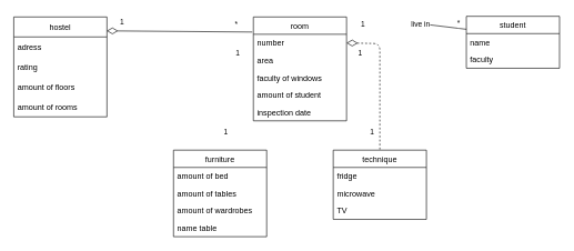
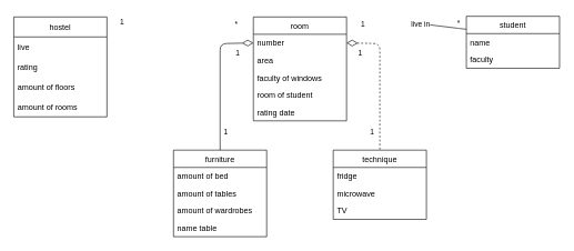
  <mxCell id="0" />
  <mxCell id="1" parent="0" />
  <mxCell id="2" value="room" style="swimlane;fontStyle=0;childLayout=stackLayout;horizontal=1;startSize=26;fillColor=none;horizontalStack=0;resizeParent=1;resizeParentMax=0;resizeLast=0;collapsible=1;marginBottom=0;" parent="1" vertex="1"><mxGeometry x="380" y="25" width="140" height="156" as="geometry" /></mxCell>
  <mxCell id="3" value="number" style="text;strokeColor=none;fillColor=none;align=left;verticalAlign=top;spacingLeft=4;spacingRight=4;overflow=hidden;rotatable=0;points=[[0,0.5],[1,0.5]];portConstraint=eastwest;" parent="2" vertex="1"><mxGeometry y="26" width="140" height="26" as="geometry" /></mxCell>
  <mxCell id="4" value="area" style="text;strokeColor=none;fillColor=none;align=left;verticalAlign=top;spacingLeft=4;spacingRight=4;overflow=hidden;rotatable=0;points=[[0,0.5],[1,0.5]];portConstraint=eastwest;" parent="2" vertex="1"><mxGeometry y="52" width="140" height="26" as="geometry" /></mxCell>
  <mxCell id="5" value="faculty of windows" style="text;strokeColor=none;fillColor=none;align=left;verticalAlign=top;spacingLeft=4;spacingRight=4;overflow=hidden;rotatable=0;points=[[0,0.5],[1,0.5]];portConstraint=eastwest;" parent="2" vertex="1"><mxGeometry y="78" width="140" height="26" as="geometry" /></mxCell>
- <mxCell id="6" value="amount of student" style="text;strokeColor=none;fillColor=none;align=left;verticalAlign=top;spacingLeft=4;spacingRight=4;overflow=hidden;rotatable=0;points=[[0,0.5],[1,0.5]];portConstraint=eastwest;" parent="2" vertex="1"><mxGeometry y="104" width="140" height="26" as="geometry" /></mxCell>
- <mxCell id="7" value="inspection date" style="text;strokeColor=none;fillColor=none;align=left;verticalAlign=top;spacingLeft=4;spacingRight=4;overflow=hidden;rotatable=0;points=[[0,0.5],[1,0.5]];portConstraint=eastwest;" parent="2" vertex="1"><mxGeometry y="130" width="140" height="26" as="geometry" /></mxCell>
+ <mxCell id="6" value="room of student" style="text;strokeColor=none;fillColor=none;align=left;verticalAlign=top;spacingLeft=4;spacingRight=4;overflow=hidden;rotatable=0;points=[[0,0.5],[1,0.5]];portConstraint=eastwest;" parent="2" vertex="1"><mxGeometry y="104" width="140" height="26" as="geometry" /></mxCell>
+ <mxCell id="7" value="rating date" style="text;strokeColor=none;fillColor=none;align=left;verticalAlign=top;spacingLeft=4;spacingRight=4;overflow=hidden;rotatable=0;points=[[0,0.5],[1,0.5]];portConstraint=eastwest;" parent="2" vertex="1"><mxGeometry y="130" width="140" height="26" as="geometry" /></mxCell>
  <mxCell id="8" value="hostel" style="swimlane;fontStyle=0;childLayout=stackLayout;horizontal=1;startSize=30;horizontalStack=0;resizeParent=1;resizeParentMax=0;resizeLast=0;collapsible=1;marginBottom=0;" parent="1" vertex="1"><mxGeometry x="20" y="25" width="140" height="150" as="geometry" /></mxCell>
- <mxCell id="9" value="adress" style="text;strokeColor=none;fillColor=none;align=left;verticalAlign=middle;spacingLeft=4;spacingRight=4;overflow=hidden;points=[[0,0.5],[1,0.5]];portConstraint=eastwest;rotatable=0;" parent="8" vertex="1"><mxGeometry y="30" width="140" height="30" as="geometry" /></mxCell>
+ <mxCell id="9" value="live" style="text;strokeColor=none;fillColor=none;align=left;verticalAlign=middle;spacingLeft=4;spacingRight=4;overflow=hidden;points=[[0,0.5],[1,0.5]];portConstraint=eastwest;rotatable=0;" parent="8" vertex="1"><mxGeometry y="30" width="140" height="30" as="geometry" /></mxCell>
  <mxCell id="10" value="rating" style="text;strokeColor=none;fillColor=none;align=left;verticalAlign=middle;spacingLeft=4;spacingRight=4;overflow=hidden;points=[[0,0.5],[1,0.5]];portConstraint=eastwest;rotatable=0;" parent="8" vertex="1"><mxGeometry y="60" width="140" height="30" as="geometry" /></mxCell>
  <mxCell id="11" value="amount of floors" style="text;strokeColor=none;fillColor=none;align=left;verticalAlign=middle;spacingLeft=4;spacingRight=4;overflow=hidden;points=[[0,0.5],[1,0.5]];portConstraint=eastwest;rotatable=0;" parent="8" vertex="1"><mxGeometry y="90" width="140" height="30" as="geometry" /></mxCell>
  <mxCell id="12" value="amount of rooms" style="text;strokeColor=none;fillColor=none;align=left;verticalAlign=middle;spacingLeft=4;spacingRight=4;overflow=hidden;points=[[0,0.5],[1,0.5]];portConstraint=eastwest;rotatable=0;" parent="8" vertex="1"><mxGeometry y="120" width="140" height="30" as="geometry" /></mxCell>
  <mxCell id="13" value="furniture" style="swimlane;fontStyle=0;childLayout=stackLayout;horizontal=1;startSize=26;fillColor=none;horizontalStack=0;resizeParent=1;resizeParentMax=0;resizeLast=0;collapsible=1;marginBottom=0;" parent="1" vertex="1"><mxGeometry x="260" y="225" width="140" height="130" as="geometry" /></mxCell>
  <mxCell id="14" value="amount of bed" style="text;strokeColor=none;fillColor=none;align=left;verticalAlign=top;spacingLeft=4;spacingRight=4;overflow=hidden;rotatable=0;points=[[0,0.5],[1,0.5]];portConstraint=eastwest;" parent="13" vertex="1"><mxGeometry y="26" width="140" height="26" as="geometry" /></mxCell>
  <mxCell id="15" value="amount of tables" style="text;strokeColor=none;fillColor=none;align=left;verticalAlign=top;spacingLeft=4;spacingRight=4;overflow=hidden;rotatable=0;points=[[0,0.5],[1,0.5]];portConstraint=eastwest;" parent="13" vertex="1"><mxGeometry y="52" width="140" height="26" as="geometry" /></mxCell>
  <mxCell id="16" value="amount of wardrobes" style="text;strokeColor=none;fillColor=none;align=left;verticalAlign=top;spacingLeft=4;spacingRight=4;overflow=hidden;rotatable=0;points=[[0,0.5],[1,0.5]];portConstraint=eastwest;" parent="13" vertex="1"><mxGeometry y="78" width="140" height="26" as="geometry" /></mxCell>
  <mxCell id="17" value="name table" style="text;strokeColor=none;fillColor=none;align=left;verticalAlign=top;spacingLeft=4;spacingRight=4;overflow=hidden;rotatable=0;points=[[0,0.5],[1,0.5]];portConstraint=eastwest;" parent="13" vertex="1"><mxGeometry y="104" width="140" height="26" as="geometry" /></mxCell>
  <mxCell id="18" value="technique" style="swimlane;fontStyle=0;childLayout=stackLayout;horizontal=1;startSize=26;fillColor=none;horizontalStack=0;resizeParent=1;resizeParentMax=0;resizeLast=0;collapsible=1;marginBottom=0;" parent="1" vertex="1"><mxGeometry x="500" y="225" width="140" height="104" as="geometry" /></mxCell>
  <mxCell id="19" value="fridge" style="text;strokeColor=none;fillColor=none;align=left;verticalAlign=top;spacingLeft=4;spacingRight=4;overflow=hidden;rotatable=0;points=[[0,0.5],[1,0.5]];portConstraint=eastwest;" parent="18" vertex="1"><mxGeometry y="26" width="140" height="26" as="geometry" /></mxCell>
  <mxCell id="20" value="microwave" style="text;strokeColor=none;fillColor=none;align=left;verticalAlign=top;spacingLeft=4;spacingRight=4;overflow=hidden;rotatable=0;points=[[0,0.5],[1,0.5]];portConstraint=eastwest;" parent="18" vertex="1"><mxGeometry y="52" width="140" height="26" as="geometry" /></mxCell>
  <mxCell id="21" value="TV" style="text;strokeColor=none;fillColor=none;align=left;verticalAlign=top;spacingLeft=4;spacingRight=4;overflow=hidden;rotatable=0;points=[[0,0.5],[1,0.5]];portConstraint=eastwest;" parent="18" vertex="1"><mxGeometry y="78" width="140" height="26" as="geometry" /></mxCell>
  <mxCell id="22" value="" style="endArrow=none;html=1;endSize=12;startArrow=diamondThin;startSize=14;startFill=0;exitX=1;exitY=0.5;exitDx=0;exitDy=0;entryX=0.5;entryY=0;entryDx=0;entryDy=0;endFill=0;dashed=1;" parent="1" source="3" target="18" edge="1"><mxGeometry relative="1" as="geometry"><mxPoint x="610.98" y="83.16" as="sourcePoint" /><mxPoint x="610" y="85" as="targetPoint" /><Array as="points"><mxPoint x="570" y="65" /></Array></mxGeometry></mxCell>
  <mxCell id="23" value="1" style="edgeLabel;resizable=0;html=1;align=right;verticalAlign=top;" parent="1" connectable="0" vertex="1"><mxGeometry x="544.004" y="66.004" as="geometry" /></mxCell>
+ <mxCell id="24" value="" style="endArrow=none;html=1;endSize=12;startArrow=diamondThin;startSize=14;startFill=0;exitX=0;exitY=0.5;exitDx=0;exitDy=0;entryX=0.5;entryY=0;entryDx=0;entryDy=0;endFill=0;" parent="1" source="3" target="13" edge="1"><mxGeometry relative="1" as="geometry"><mxPoint x="290" y="136" as="sourcePoint" /><mxPoint x="280" y="125" as="targetPoint" /><Array as="points"><mxPoint x="330" y="65" /></Array></mxGeometry></mxCell>
  <mxCell id="25" value="1" style="edgeLabel;resizable=0;html=1;align=right;verticalAlign=top;" parent="1" connectable="0" vertex="1"><mxGeometry x="360.004" y="66.004" as="geometry" /></mxCell>
  <mxCell id="26" value="1" style="edgeLabel;resizable=0;html=1;align=right;verticalAlign=top;" parent="1" connectable="0" vertex="1"><mxGeometry x="342.004" y="185.004" as="geometry" /></mxCell>
  <mxCell id="27" value="1" style="edgeLabel;resizable=0;html=1;align=right;verticalAlign=top;" parent="1" connectable="0" vertex="1"><mxGeometry x="562.004" y="185.004" as="geometry" /></mxCell>
- <mxCell id="28" value="" style="endArrow=none;html=1;endSize=12;startArrow=diamondThin;startSize=14;startFill=0;exitX=0.998;exitY=0.139;exitDx=0;exitDy=0;entryX=-0.012;entryY=0.145;entryDx=0;entryDy=0;entryPerimeter=0;exitPerimeter=0;endFill=0;" parent="1" source="8" target="2" edge="1"><mxGeometry relative="1" as="geometry"><mxPoint x="240" y="3" as="sourcePoint" /><mxPoint x="497.62" y="12.82" as="targetPoint" /><Array as="points" /></mxGeometry></mxCell>
  <mxCell id="29" value="1" style="edgeLabel;resizable=0;html=1;align=right;verticalAlign=top;" parent="1" connectable="0" vertex="1"><mxGeometry x="186.004" y="20.004" as="geometry" /></mxCell>
  <mxCell id="30" value="*" style="edgeLabel;resizable=0;html=1;align=right;verticalAlign=top;" parent="1" connectable="0" vertex="1"><mxGeometry x="357.004" y="23.004" as="geometry" /></mxCell>
  <mxCell id="31" value="student" style="swimlane;fontStyle=0;childLayout=stackLayout;horizontal=1;startSize=26;fillColor=none;horizontalStack=0;resizeParent=1;resizeParentMax=0;resizeLast=0;collapsible=1;marginBottom=0;" parent="1" vertex="1"><mxGeometry x="700" y="24" width="140" height="78" as="geometry" /></mxCell>
  <mxCell id="32" value="name" style="text;strokeColor=none;fillColor=none;align=left;verticalAlign=top;spacingLeft=4;spacingRight=4;overflow=hidden;rotatable=0;points=[[0,0.5],[1,0.5]];portConstraint=eastwest;" parent="31" vertex="1"><mxGeometry y="26" width="140" height="26" as="geometry" /></mxCell>
  <mxCell id="33" value="faculty" style="text;strokeColor=none;fillColor=none;align=left;verticalAlign=top;spacingLeft=4;spacingRight=4;overflow=hidden;rotatable=0;points=[[0,0.5],[1,0.5]];portConstraint=eastwest;" parent="31" vertex="1"><mxGeometry y="52" width="140" height="26" as="geometry" /></mxCell>
  <mxCell id="34" value="" style="endArrow=classic;html=1;rounded=0;exitX=0;exitY=0.25;exitDx=0;exitDy=0;endFill=1;" parent="1" source="31" target="35" edge="1"><mxGeometry width="50" height="50" relative="1" as="geometry"><mxPoint x="600" y="-45" as="sourcePoint" /><mxPoint x="530" y="15" as="targetPoint" /></mxGeometry></mxCell>
  <mxCell id="35" value="live in" style="edgeLabel;html=1;align=center;verticalAlign=middle;resizable=0;points=[];" parent="1" vertex="1" connectable="0"><mxGeometry x="630" y="35.001" as="geometry" /></mxCell>
  <mxCell id="36" value="1" style="edgeLabel;resizable=0;html=1;align=right;verticalAlign=top;" parent="1" connectable="0" vertex="1"><mxGeometry x="548.004" y="23.004" as="geometry" /></mxCell>
  <mxCell id="37" value="*" style="edgeLabel;resizable=0;html=1;align=right;verticalAlign=top;" parent="1" connectable="0" vertex="1"><mxGeometry x="691.004" y="22.004" as="geometry" /></mxCell>
